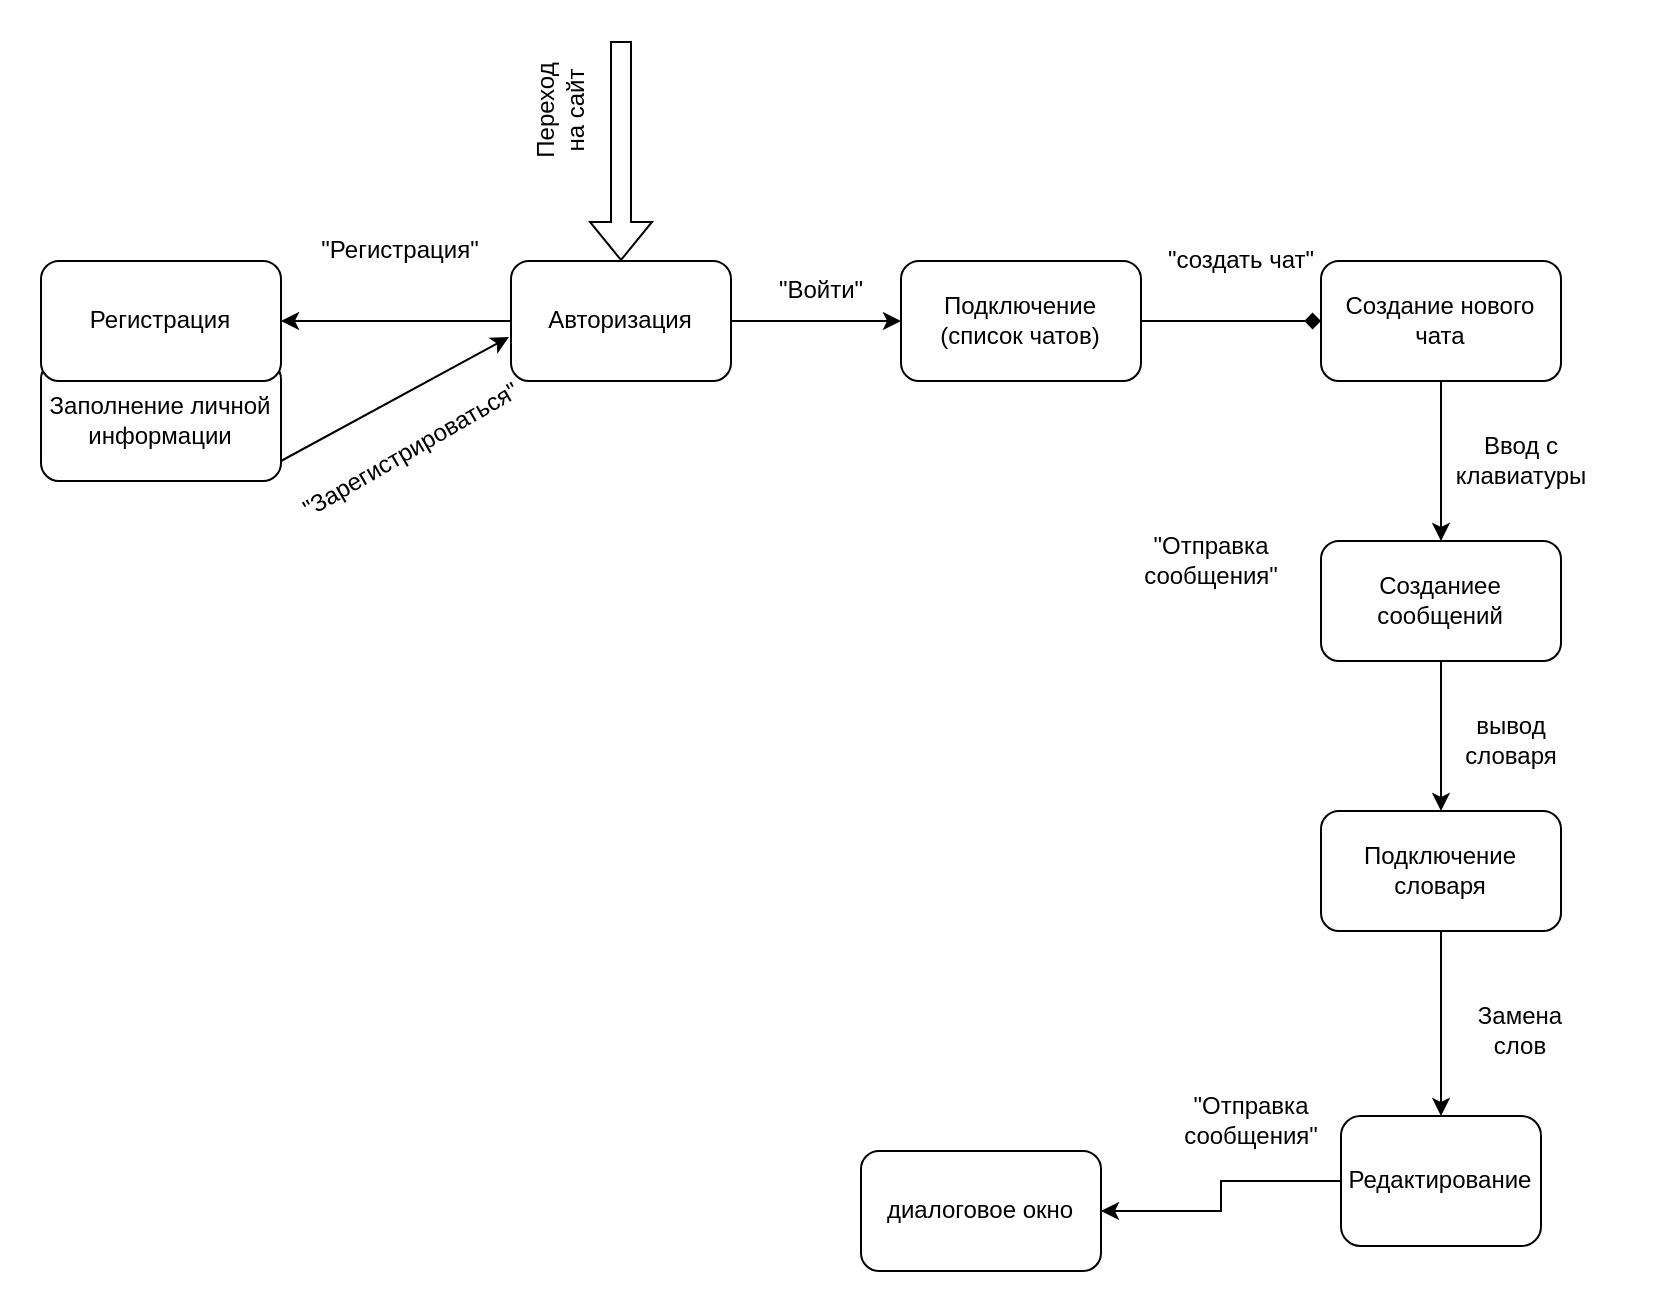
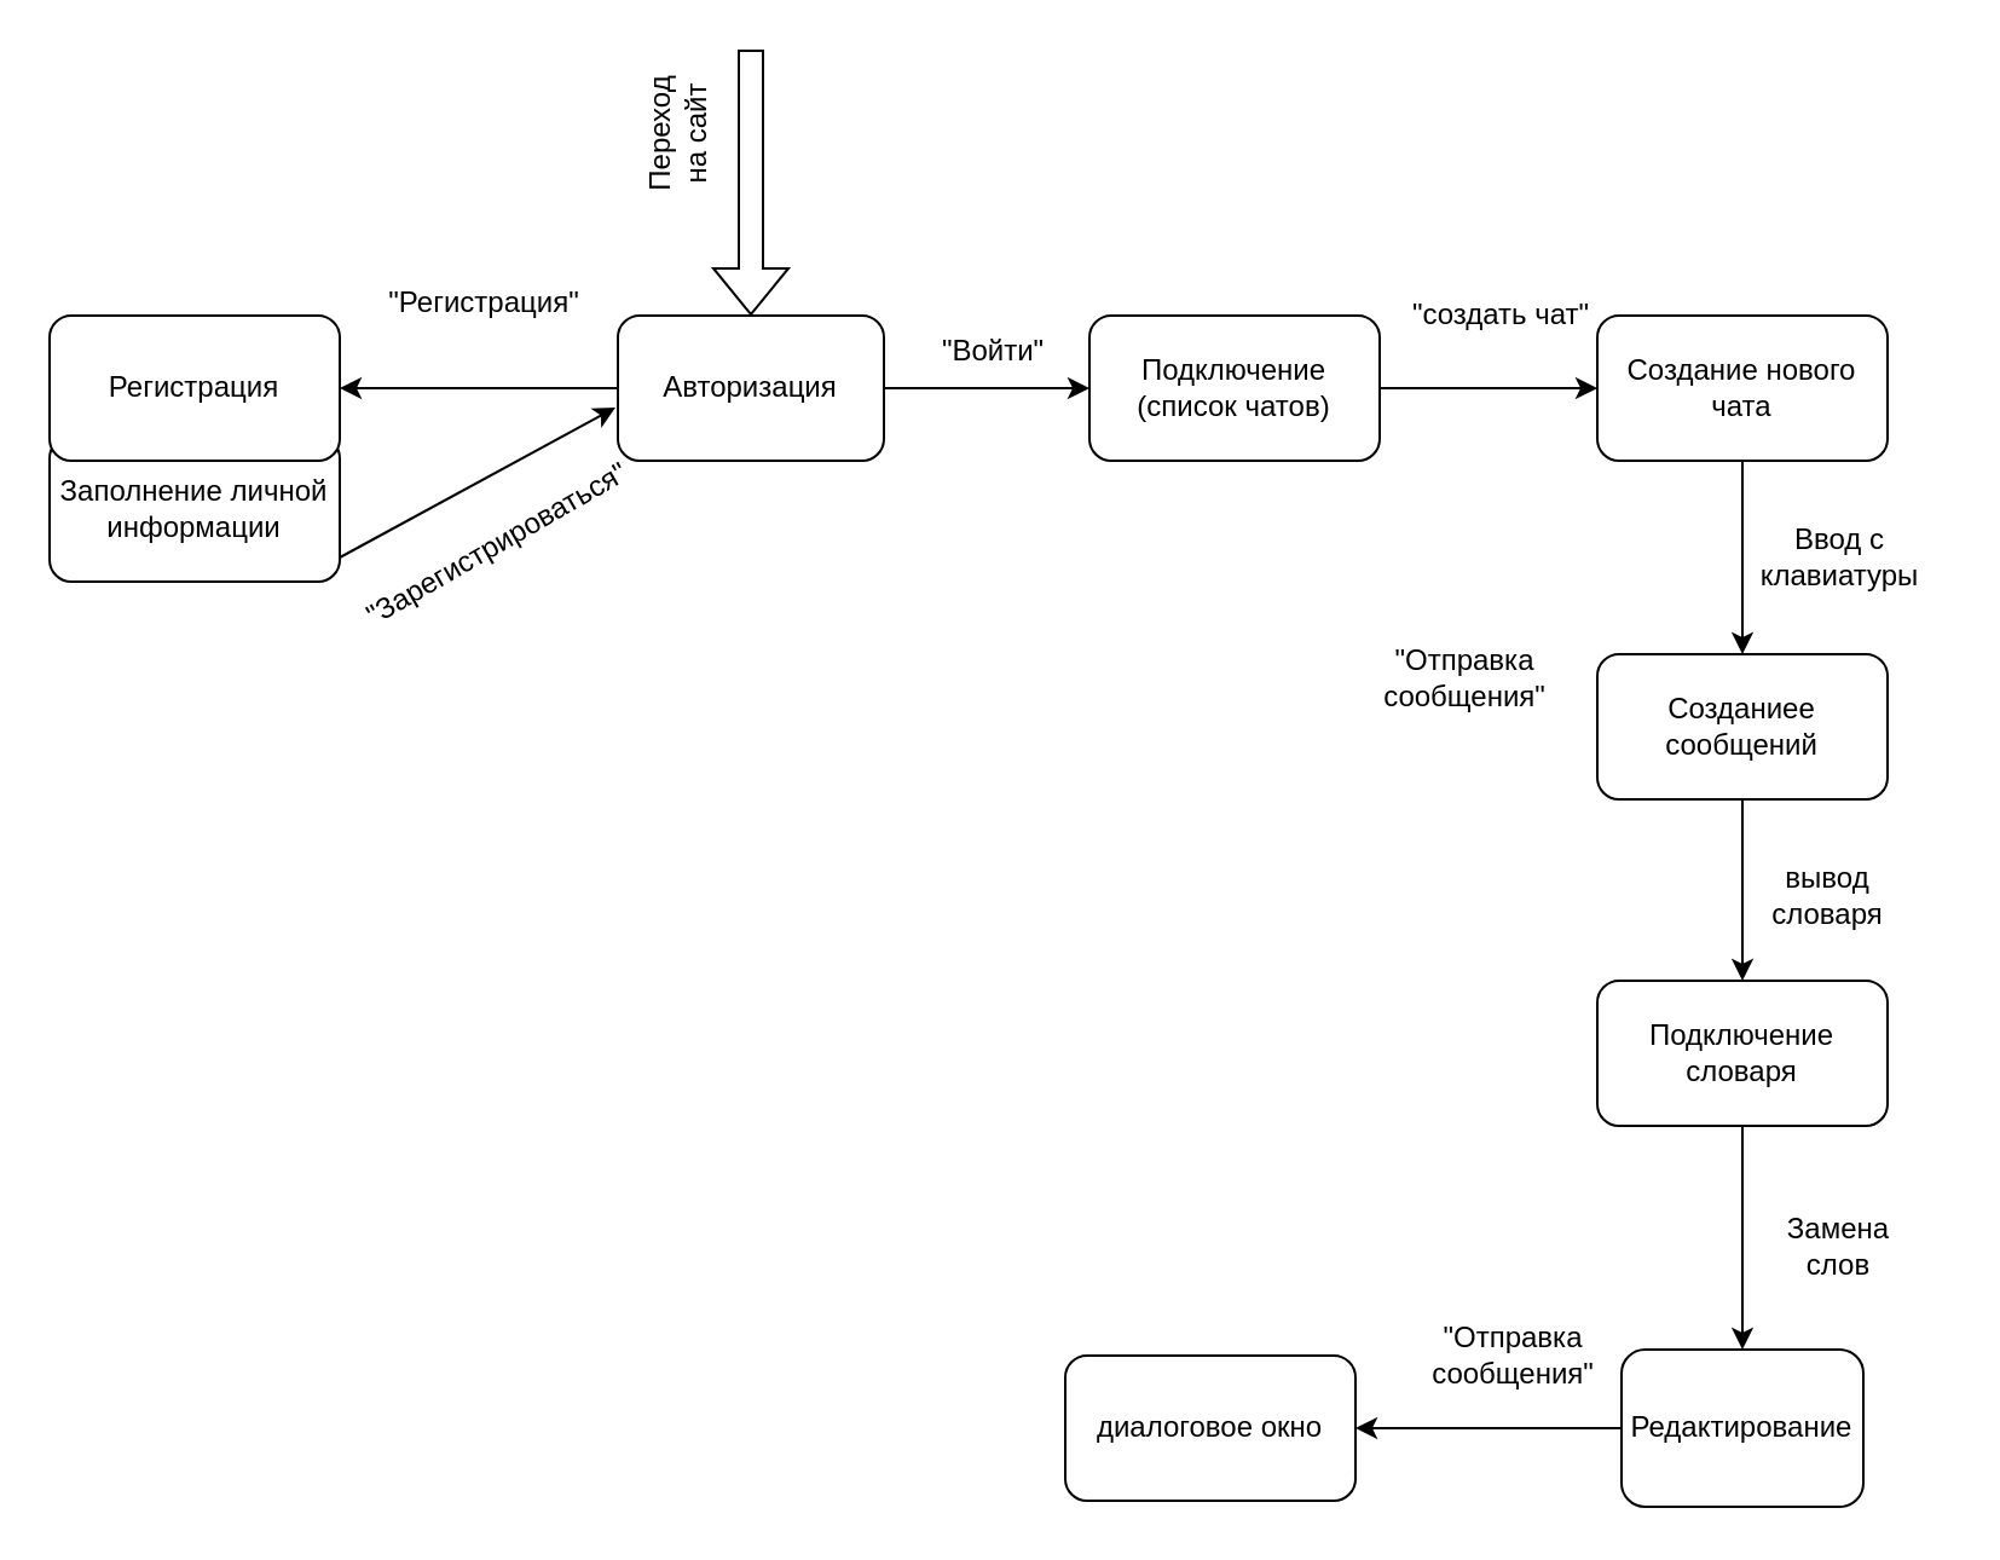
  <mxCell id="0" />
  <mxCell id="1" parent="0" />
  <mxCell id="2" value="Заполнение личной информации" style="rounded=1;whiteSpace=wrap;html=1;" vertex="1" parent="1"><mxGeometry x="20" y="180" width="120" height="60" as="geometry" /></mxCell>
  <mxCell id="3" value="" style="edgeStyle=orthogonalEdgeStyle;rounded=0;orthogonalLoop=1;jettySize=auto;html=1;" edge="1" parent="1" source="4" target="28"><mxGeometry relative="1" as="geometry" /></mxCell>
  <mxCell id="4" value="Созданиее сообщений" style="rounded=1;whiteSpace=wrap;html=1;" vertex="1" parent="1"><mxGeometry x="660" y="270" width="120" height="60" as="geometry" /></mxCell>
  <mxCell id="5" value="Регистрация" style="rounded=1;whiteSpace=wrap;html=1;" vertex="1" parent="1"><mxGeometry x="20" y="130" width="120" height="60" as="geometry" /></mxCell>
  <mxCell id="6" value="" style="edgeStyle=orthogonalEdgeStyle;rounded=0;orthogonalLoop=1;jettySize=auto;html=1;" edge="1" parent="1" source="7" target="5"><mxGeometry relative="1" as="geometry" /></mxCell>
  <mxCell id="7" value="Авторизация" style="rounded=1;whiteSpace=wrap;html=1;" vertex="1" parent="1"><mxGeometry x="255" y="130" width="110" height="60" as="geometry" /></mxCell>
  <mxCell id="8" value="" style="edgeStyle=orthogonalEdgeStyle;rounded=0;orthogonalLoop=1;jettySize=auto;html=1;" edge="1" parent="1" source="9" target="4"><mxGeometry relative="1" as="geometry" /></mxCell>
  <mxCell id="9" value="Создание нового чата" style="rounded=1;whiteSpace=wrap;html=1;" vertex="1" parent="1"><mxGeometry x="660" y="130" width="120" height="60" as="geometry" /></mxCell>
  <mxCell id="10" value="" style="endArrow=classic;html=1;rounded=0;entryX=-0.009;entryY=0.633;entryDx=0;entryDy=0;entryPerimeter=0;" edge="1" parent="1" target="7"><mxGeometry width="50" height="50" relative="1" as="geometry"><mxPoint x="140" y="230" as="sourcePoint" /><mxPoint x="190" y="180" as="targetPoint" /></mxGeometry></mxCell>
  <mxCell id="11" value="" style="shape=flexArrow;endArrow=classic;html=1;rounded=0;entryX=0.5;entryY=0;entryDx=0;entryDy=0;" edge="1" parent="1" target="7"><mxGeometry width="50" height="50" relative="1" as="geometry"><mxPoint x="310" y="20" as="sourcePoint" /><mxPoint x="340" y="10" as="targetPoint" /></mxGeometry></mxCell>
  <mxCell id="12" value="Переход на сайт" style="text;html=1;strokeColor=none;fillColor=none;align=center;verticalAlign=middle;whiteSpace=wrap;rounded=0;rotation=-90;" vertex="1" parent="1"><mxGeometry x="250" y="40" width="60" height="30" as="geometry" /></mxCell>
  <mxCell id="13" value="&quot;Регистрация&quot;" style="text;html=1;strokeColor=none;fillColor=none;align=center;verticalAlign=middle;whiteSpace=wrap;rounded=0;" vertex="1" parent="1"><mxGeometry x="170" y="90" width="60" height="70" as="geometry" /></mxCell>
  <mxCell id="14" value="&quot;Зарегистрироваться&quot;" style="text;html=1;align=center;verticalAlign=middle;resizable=0;points=[];autosize=1;strokeColor=none;fillColor=none;rotation=-30;" vertex="1" parent="1"><mxGeometry x="130" y="210" width="150" height="30" as="geometry" /></mxCell>
  <mxCell id="15" value="&quot;Войти&quot;" style="text;html=1;align=center;verticalAlign=middle;resizable=0;points=[];autosize=1;strokeColor=none;fillColor=none;" vertex="1" parent="1"><mxGeometry x="375" y="130" width="70" height="30" as="geometry" /></mxCell>
- <mxCell id="16" value="" style="edgeStyle=orthogonalEdgeStyle;rounded=0;orthogonalLoop=1;jettySize=auto;html=1;endArrow=diamond;" edge="1" parent="1" source="17" target="9"><mxGeometry relative="1" as="geometry" /></mxCell>
+ <mxCell id="16" value="" style="edgeStyle=orthogonalEdgeStyle;rounded=0;orthogonalLoop=1;jettySize=auto;html=1;" edge="1" parent="1" source="17" target="9"><mxGeometry relative="1" as="geometry" /></mxCell>
  <mxCell id="17" value="Подключение&lt;br&gt;(список чатов)" style="rounded=1;whiteSpace=wrap;html=1;" vertex="1" parent="1"><mxGeometry x="450" y="130" width="120" height="60" as="geometry" /></mxCell>
  <mxCell id="18" value="" style="endArrow=classic;html=1;rounded=0;exitX=1;exitY=0.5;exitDx=0;exitDy=0;entryX=0;entryY=0.5;entryDx=0;entryDy=0;" edge="1" parent="1" source="7" target="17"><mxGeometry width="50" height="50" relative="1" as="geometry"><mxPoint x="390" y="180" as="sourcePoint" /><mxPoint x="440" y="130" as="targetPoint" /></mxGeometry></mxCell>
  <mxCell id="19" value="&quot;создать чат&quot;" style="text;html=1;align=center;verticalAlign=middle;resizable=0;points=[];autosize=1;strokeColor=none;fillColor=none;" vertex="1" parent="1"><mxGeometry x="570" y="115" width="100" height="30" as="geometry" /></mxCell>
  <mxCell id="20" value="" style="edgeStyle=orthogonalEdgeStyle;rounded=0;orthogonalLoop=1;jettySize=auto;html=1;exitX=0;exitY=0.5;exitDx=0;exitDy=0;" edge="1" parent="1" source="23" target="21"><mxGeometry relative="1" as="geometry"><mxPoint x="650" y="440" as="sourcePoint" /></mxGeometry></mxCell>
- <mxCell id="21" value="диалоговое окно" style="rounded=1;whiteSpace=wrap;html=1;" vertex="1" parent="1"><mxGeometry x="430" y="575" width="120" height="60" as="geometry" /></mxCell>
+ <mxCell id="21" value="диалоговое окно" style="rounded=1;whiteSpace=wrap;html=1;" vertex="1" parent="1"><mxGeometry x="440" y="560" width="120" height="60" as="geometry" /></mxCell>
  <mxCell id="22" value="Ввод с&lt;br&gt;клавиатуры" style="text;html=1;align=center;verticalAlign=middle;resizable=0;points=[];autosize=1;strokeColor=none;fillColor=none;rotation=0;" vertex="1" parent="1"><mxGeometry x="715" y="210" width="90" height="40" as="geometry" /></mxCell>
  <mxCell id="23" value="Редактирование" style="rounded=1;whiteSpace=wrap;html=1;" vertex="1" parent="1"><mxGeometry x="670" y="557.5" width="100" height="65" as="geometry" /></mxCell>
  <mxCell id="24" value="&quot;Отправка &lt;br&gt;сообщения&quot;" style="text;html=1;align=center;verticalAlign=middle;resizable=0;points=[];autosize=1;strokeColor=none;fillColor=none;rotation=0;" vertex="1" parent="1"><mxGeometry x="580" y="540" width="90" height="40" as="geometry" /></mxCell>
  <mxCell id="25" value="Замена слов" style="text;html=1;strokeColor=none;fillColor=none;align=center;verticalAlign=middle;whiteSpace=wrap;rounded=0;" vertex="1" parent="1"><mxGeometry x="730" y="500" width="60" height="30" as="geometry" /></mxCell>
  <mxCell id="26" value="&quot;Отправка &lt;br&gt;сообщения&quot;" style="text;html=1;align=center;verticalAlign=middle;resizable=0;points=[];autosize=1;strokeColor=none;fillColor=none;rotation=0;" vertex="1" parent="1"><mxGeometry x="560" y="260" width="90" height="40" as="geometry" /></mxCell>
  <mxCell id="27" value="" style="edgeStyle=orthogonalEdgeStyle;rounded=0;orthogonalLoop=1;jettySize=auto;html=1;" edge="1" parent="1" source="28" target="23"><mxGeometry relative="1" as="geometry" /></mxCell>
  <mxCell id="28" value="Подключение словаря" style="rounded=1;whiteSpace=wrap;html=1;" vertex="1" parent="1"><mxGeometry x="660" y="405" width="120" height="60" as="geometry" /></mxCell>
  <mxCell id="29" value="вывод &lt;br&gt;словаря" style="text;html=1;align=center;verticalAlign=middle;resizable=0;points=[];autosize=1;strokeColor=none;fillColor=none;" vertex="1" parent="1"><mxGeometry x="720" y="350" width="70" height="40" as="geometry" /></mxCell>
